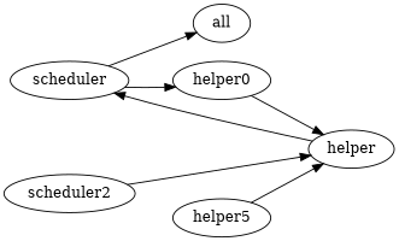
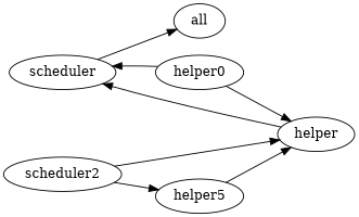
  digraph {
    rankdir=LR
    n1 [label=all]
    n2 [label=scheduler]
    n3 [label=helper]
    n4 [label=helper5]
    n5 [label=scheduler2]
    n6 [label=helper0]
    n2 -> n1
    n3 -> n2
    n4 -> n3
    n5 -> n3
-   n2 -> n6
+   n5 -> n4
+   n6 -> n2
    n6 -> n3
  }
